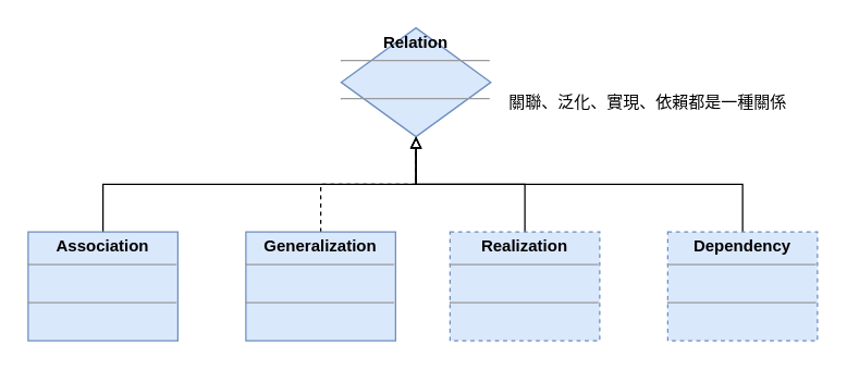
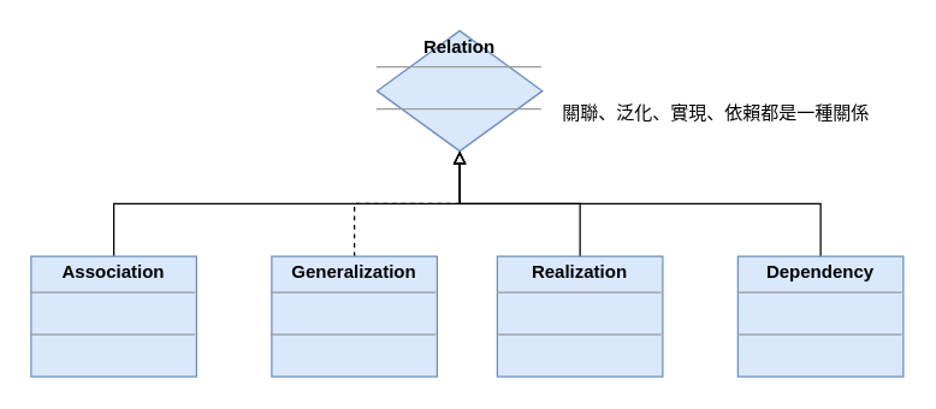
  <mxCell id="0" />
  <mxCell id="1" parent="0" />
  <mxCell id="2" value="&lt;p style=&quot;margin:0px;margin-top:4px;text-align:center;&quot;&gt;&lt;b&gt;Relation&lt;/b&gt;&lt;/p&gt;&lt;hr size=&quot;1&quot;&gt;&lt;p style=&quot;margin:0px;margin-left:4px;&quot;&gt;&lt;br&gt;&lt;/p&gt;&lt;hr size=&quot;1&quot;&gt;&lt;p style=&quot;margin:0px;margin-left:4px;&quot;&gt;&lt;br&gt;&lt;/p&gt;" style="rhombus;verticalAlign=top;align=left;overflow=fill;fontSize=12;fontFamily=Helvetica;html=1;whiteSpace=wrap;fillColor=#dae8fc;strokeColor=#6c8ebf;" vertex="1" parent="1"><mxGeometry x="250" y="20" width="110" height="80" as="geometry" /></mxCell>
  <mxCell id="3" style="edgeStyle=orthogonalEdgeStyle;rounded=0;orthogonalLoop=1;jettySize=auto;html=1;exitX=0.5;exitY=0;exitDx=0;exitDy=0;entryX=0.5;entryY=1;entryDx=0;entryDy=0;endArrow=block;endFill=0;" edge="1" parent="1" source="4" target="2"><mxGeometry relative="1" as="geometry" /></mxCell>
- <mxCell id="4" value="&lt;p style=&quot;margin:0px;margin-top:4px;text-align:center;&quot;&gt;&lt;b&gt;Realization&lt;/b&gt;&lt;/p&gt;&lt;hr size=&quot;1&quot;&gt;&lt;p style=&quot;margin:0px;margin-left:4px;&quot;&gt;&lt;br&gt;&lt;/p&gt;&lt;hr size=&quot;1&quot;&gt;&lt;p style=&quot;margin:0px;margin-left:4px;&quot;&gt;&lt;br&gt;&lt;/p&gt;" style="verticalAlign=top;align=left;overflow=fill;fontSize=12;fontFamily=Helvetica;html=1;whiteSpace=wrap;fillColor=#dae8fc;strokeColor=#6c8ebf;dashed=1;" vertex="1" parent="1"><mxGeometry x="330" y="170" width="110" height="80" as="geometry" /></mxCell>
+ <mxCell id="4" value="&lt;p style=&quot;margin:0px;margin-top:4px;text-align:center;&quot;&gt;&lt;b&gt;Realization&lt;/b&gt;&lt;/p&gt;&lt;hr size=&quot;1&quot;&gt;&lt;p style=&quot;margin:0px;margin-left:4px;&quot;&gt;&lt;br&gt;&lt;/p&gt;&lt;hr size=&quot;1&quot;&gt;&lt;p style=&quot;margin:0px;margin-left:4px;&quot;&gt;&lt;br&gt;&lt;/p&gt;" style="verticalAlign=top;align=left;overflow=fill;fontSize=12;fontFamily=Helvetica;html=1;whiteSpace=wrap;fillColor=#dae8fc;strokeColor=#6c8ebf;" vertex="1" parent="1"><mxGeometry x="330" y="170" width="110" height="80" as="geometry" /></mxCell>
  <mxCell id="5" style="edgeStyle=orthogonalEdgeStyle;rounded=0;orthogonalLoop=1;jettySize=auto;html=1;exitX=0.5;exitY=0;exitDx=0;exitDy=0;entryX=0.5;entryY=1;entryDx=0;entryDy=0;endArrow=block;endFill=0;dashed=1;" edge="1" parent="1" source="6" target="2"><mxGeometry relative="1" as="geometry" /></mxCell>
  <mxCell id="6" value="&lt;p style=&quot;margin:0px;margin-top:4px;text-align:center;&quot;&gt;&lt;b&gt;Generalization&lt;/b&gt;&lt;/p&gt;&lt;hr size=&quot;1&quot;&gt;&lt;p style=&quot;margin:0px;margin-left:4px;&quot;&gt;&lt;br&gt;&lt;/p&gt;&lt;hr size=&quot;1&quot;&gt;&lt;p style=&quot;margin:0px;margin-left:4px;&quot;&gt;&lt;br&gt;&lt;/p&gt;" style="verticalAlign=top;align=left;overflow=fill;fontSize=12;fontFamily=Helvetica;html=1;whiteSpace=wrap;fillColor=#dae8fc;strokeColor=#6c8ebf;" vertex="1" parent="1"><mxGeometry x="180" y="170" width="110" height="80" as="geometry" /></mxCell>
  <mxCell id="7" style="edgeStyle=orthogonalEdgeStyle;rounded=0;orthogonalLoop=1;jettySize=auto;html=1;exitX=0.5;exitY=0;exitDx=0;exitDy=0;entryX=0.5;entryY=1;entryDx=0;entryDy=0;endArrow=block;endFill=0;" edge="1" parent="1" source="8" target="2"><mxGeometry relative="1" as="geometry"><Array as="points"><mxPoint x="75" y="135" /><mxPoint x="305" y="135" /></Array></mxGeometry></mxCell>
  <mxCell id="8" value="&lt;p style=&quot;margin:0px;margin-top:4px;text-align:center;&quot;&gt;&lt;b&gt;Association&lt;/b&gt;&lt;/p&gt;&lt;hr size=&quot;1&quot;&gt;&lt;p style=&quot;margin:0px;margin-left:4px;&quot;&gt;&lt;br&gt;&lt;/p&gt;&lt;hr size=&quot;1&quot;&gt;&lt;p style=&quot;margin:0px;margin-left:4px;&quot;&gt;&lt;br&gt;&lt;/p&gt;" style="verticalAlign=top;align=left;overflow=fill;fontSize=12;fontFamily=Helvetica;html=1;whiteSpace=wrap;fillColor=#dae8fc;strokeColor=#6c8ebf;" vertex="1" parent="1"><mxGeometry x="20" y="170" width="110" height="80" as="geometry" /></mxCell>
  <mxCell id="9" style="edgeStyle=orthogonalEdgeStyle;rounded=0;orthogonalLoop=1;jettySize=auto;html=1;exitX=0.5;exitY=0;exitDx=0;exitDy=0;entryX=0.5;entryY=1;entryDx=0;entryDy=0;endArrow=block;endFill=0;" edge="1" parent="1" source="10" target="2"><mxGeometry relative="1" as="geometry" /></mxCell>
- <mxCell id="10" value="&lt;p style=&quot;margin:0px;margin-top:4px;text-align:center;&quot;&gt;&lt;b&gt;Dependency&lt;/b&gt;&lt;/p&gt;&lt;hr size=&quot;1&quot;&gt;&lt;p style=&quot;margin:0px;margin-left:4px;&quot;&gt;&lt;br&gt;&lt;/p&gt;&lt;hr size=&quot;1&quot;&gt;&lt;p style=&quot;margin:0px;margin-left:4px;&quot;&gt;&lt;br&gt;&lt;/p&gt;" style="verticalAlign=top;align=left;overflow=fill;fontSize=12;fontFamily=Helvetica;html=1;whiteSpace=wrap;fillColor=#dae8fc;strokeColor=#6c8ebf;dashed=1;" vertex="1" parent="1"><mxGeometry x="490" y="170" width="110" height="80" as="geometry" /></mxCell>
+ <mxCell id="10" value="&lt;p style=&quot;margin:0px;margin-top:4px;text-align:center;&quot;&gt;&lt;b&gt;Dependency&lt;/b&gt;&lt;/p&gt;&lt;hr size=&quot;1&quot;&gt;&lt;p style=&quot;margin:0px;margin-left:4px;&quot;&gt;&lt;br&gt;&lt;/p&gt;&lt;hr size=&quot;1&quot;&gt;&lt;p style=&quot;margin:0px;margin-left:4px;&quot;&gt;&lt;br&gt;&lt;/p&gt;" style="verticalAlign=top;align=left;overflow=fill;fontSize=12;fontFamily=Helvetica;html=1;whiteSpace=wrap;fillColor=#dae8fc;strokeColor=#6c8ebf;" vertex="1" parent="1"><mxGeometry x="490" y="170" width="110" height="80" as="geometry" /></mxCell>
  <mxCell id="11" value="關聯、泛化、實現、依賴都是一種關係" style="text;html=1;align=center;verticalAlign=middle;resizable=0;points=[];autosize=1;strokeColor=none;fillColor=none;" vertex="1" parent="1"><mxGeometry x="360" y="60" width="230" height="30" as="geometry" /></mxCell>
